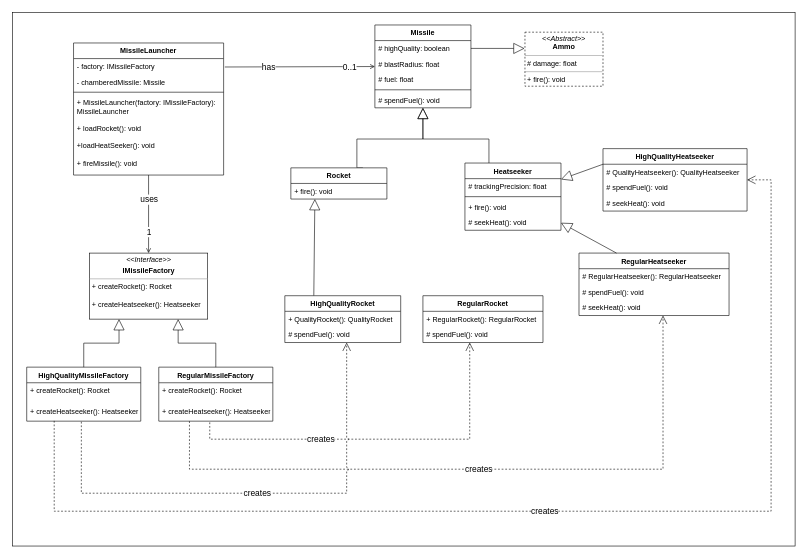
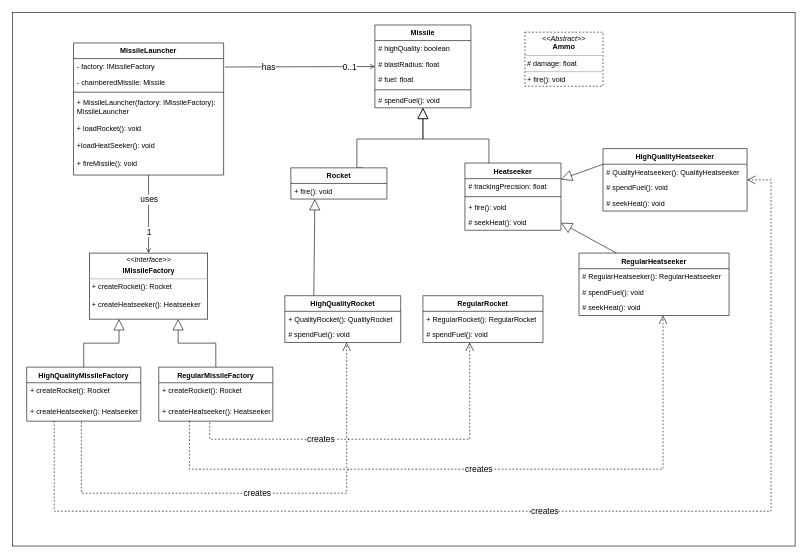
  <mxCell id="0" />
  <mxCell id="1" parent="0" />
  <mxCell id="2" value="" style="rounded=0;whiteSpace=wrap;html=1;" parent="1" vertex="1"><mxGeometry x="20" y="20" width="1304" height="889" as="geometry" /></mxCell>
  <mxCell id="3" style="edgeStyle=orthogonalEdgeStyle;rounded=0;orthogonalLoop=1;jettySize=auto;html=1;entryX=0.5;entryY=0;entryDx=0;entryDy=0;endArrow=open;endFill=0;fontSize=14;" parent="1" source="6" target="11" edge="1"><mxGeometry relative="1" as="geometry" /></mxCell>
  <mxCell id="4" value="&lt;font style=&quot;font-size: 14px;&quot;&gt;uses&lt;/font&gt;" style="edgeLabel;html=1;align=center;verticalAlign=middle;resizable=0;points=[];" parent="3" vertex="1" connectable="0"><mxGeometry x="-0.262" y="3" relative="1" as="geometry"><mxPoint x="-3" y="-8" as="offset" /></mxGeometry></mxCell>
  <mxCell id="5" value="&lt;font style=&quot;font-size: 14px;&quot;&gt;1&lt;/font&gt;" style="edgeLabel;html=1;align=center;verticalAlign=middle;resizable=0;points=[];" parent="3" vertex="1" connectable="0"><mxGeometry x="0.604" y="2" relative="1" as="geometry"><mxPoint x="-2" y="-10" as="offset" /></mxGeometry></mxCell>
  <mxCell id="6" value="MissileLauncher" style="swimlane;fontStyle=1;align=center;verticalAlign=top;childLayout=stackLayout;horizontal=1;startSize=26;horizontalStack=0;resizeParent=1;resizeParentMax=0;resizeLast=0;collapsible=1;marginBottom=0;" parent="1" vertex="1"><mxGeometry x="122" y="71" width="250" height="220" as="geometry" /></mxCell>
  <mxCell id="7" value="- factory: IMissileFactory" style="text;strokeColor=none;fillColor=none;align=left;verticalAlign=top;spacingLeft=4;spacingRight=4;overflow=hidden;rotatable=0;points=[[0,0.5],[1,0.5]];portConstraint=eastwest;" parent="6" vertex="1"><mxGeometry y="26" width="250" height="26" as="geometry" /></mxCell>
  <mxCell id="8" value="- chamberedMissile: Missile" style="text;strokeColor=none;fillColor=none;align=left;verticalAlign=top;spacingLeft=4;spacingRight=4;overflow=hidden;rotatable=0;points=[[0,0.5],[1,0.5]];portConstraint=eastwest;" parent="6" vertex="1"><mxGeometry y="52" width="250" height="26" as="geometry" /></mxCell>
  <mxCell id="9" value="" style="line;strokeWidth=1;fillColor=none;align=left;verticalAlign=middle;spacingTop=-1;spacingLeft=3;spacingRight=3;rotatable=0;labelPosition=right;points=[];portConstraint=eastwest;strokeColor=inherit;" parent="6" vertex="1"><mxGeometry y="78" width="250" height="8" as="geometry" /></mxCell>
  <mxCell id="10" value="+ MissileLauncher(factory: IMissileFactory): MissileLauncher&#10;&#10;+ loadRocket(): void&#10;&#10;+loadHeatSeeker(): void&#10;&#10;+ fireMissile(): void" style="text;strokeColor=none;fillColor=none;align=left;verticalAlign=top;spacingLeft=4;spacingRight=4;overflow=hidden;rotatable=0;points=[[0,0.5],[1,0.5]];portConstraint=eastwest;whiteSpace=wrap;" parent="6" vertex="1"><mxGeometry y="86" width="250" height="134" as="geometry" /></mxCell>
  <mxCell id="11" value="&lt;p style=&quot;margin:0px;margin-top:4px;text-align:center;&quot;&gt;&lt;i&gt;&amp;lt;&amp;lt;Interface&amp;gt;&amp;gt;&lt;/i&gt;&lt;/p&gt;&lt;p style=&quot;margin:0px;margin-top:4px;text-align:center;&quot;&gt;&lt;b&gt;IMissileFactory&lt;/b&gt;&lt;/p&gt;&lt;hr size=&quot;1&quot;&gt;&lt;p style=&quot;margin:0px;margin-left:4px;&quot;&gt;&lt;span style=&quot;background-color: initial;&quot;&gt;+ createRocket(): Rocket&lt;/span&gt;&lt;br&gt;&lt;/p&gt;&lt;p style=&quot;margin:0px;margin-left:4px;&quot;&gt;&lt;span style=&quot;background-color: initial;&quot;&gt;&lt;br&gt;&lt;/span&gt;&lt;/p&gt;&lt;p style=&quot;margin:0px;margin-left:4px;&quot;&gt;+ createHeatseeker(): Heatseeker&lt;/p&gt;" style="verticalAlign=top;align=left;overflow=fill;fontSize=12;fontFamily=Helvetica;html=1;" parent="1" vertex="1"><mxGeometry x="148.5" y="421" width="197" height="110" as="geometry" /></mxCell>
  <mxCell id="12" style="rounded=0;orthogonalLoop=1;jettySize=auto;html=1;endArrow=open;endFill=0;fontSize=14;" parent="1" target="46" edge="1"><mxGeometry relative="1" as="geometry"><mxPoint x="374" y="111" as="sourcePoint" /><mxPoint x="604" y="111" as="targetPoint" /></mxGeometry></mxCell>
  <mxCell id="13" value="&lt;font style=&quot;font-size: 14px;&quot;&gt;has&lt;/font&gt;" style="edgeLabel;html=1;align=center;verticalAlign=middle;resizable=0;points=[];" parent="12" vertex="1" connectable="0"><mxGeometry x="-0.316" relative="1" as="geometry"><mxPoint x="-13" as="offset" /></mxGeometry></mxCell>
  <mxCell id="14" value="&lt;font style=&quot;font-size: 14px;&quot;&gt;0..1&lt;/font&gt;" style="edgeLabel;html=1;align=center;verticalAlign=middle;resizable=0;points=[];" parent="12" vertex="1" connectable="0"><mxGeometry x="0.843" relative="1" as="geometry"><mxPoint x="-22" as="offset" /></mxGeometry></mxCell>
  <mxCell id="15" value="HighQualityMissileFactory" style="swimlane;fontStyle=1;align=center;verticalAlign=top;childLayout=stackLayout;horizontal=1;startSize=26;horizontalStack=0;resizeParent=1;resizeParentMax=0;resizeLast=0;collapsible=1;marginBottom=0;" parent="1" vertex="1"><mxGeometry x="44" y="611" width="190" height="90" as="geometry" /></mxCell>
  <mxCell id="16" value="+ createRocket(): Rocket" style="text;strokeColor=none;fillColor=none;align=left;verticalAlign=top;spacingLeft=4;spacingRight=4;overflow=hidden;rotatable=0;points=[[0,0.5],[1,0.5]];portConstraint=eastwest;" parent="15" vertex="1"><mxGeometry y="26" width="190" height="34" as="geometry" /></mxCell>
  <mxCell id="17" value="+ createHeatseeker(): Heatseeker" style="text;strokeColor=none;fillColor=none;align=left;verticalAlign=top;spacingLeft=4;spacingRight=4;overflow=hidden;rotatable=0;points=[[0,0.5],[1,0.5]];portConstraint=eastwest;" parent="15" vertex="1"><mxGeometry y="60" width="190" height="30" as="geometry" /></mxCell>
  <mxCell id="18" value="RegularMissileFactory" style="swimlane;fontStyle=1;align=center;verticalAlign=top;childLayout=stackLayout;horizontal=1;startSize=26;horizontalStack=0;resizeParent=1;resizeParentMax=0;resizeLast=0;collapsible=1;marginBottom=0;" parent="1" vertex="1"><mxGeometry x="264" y="611" width="190" height="90" as="geometry" /></mxCell>
  <mxCell id="19" value="+ createRocket(): Rocket&#10;" style="text;strokeColor=none;fillColor=none;align=left;verticalAlign=top;spacingLeft=4;spacingRight=4;overflow=hidden;rotatable=0;points=[[0,0.5],[1,0.5]];portConstraint=eastwest;" parent="18" vertex="1"><mxGeometry y="26" width="190" height="34" as="geometry" /></mxCell>
  <mxCell id="20" value="+ createHeatseeker(): Heatseeker" style="text;strokeColor=none;fillColor=none;align=left;verticalAlign=top;spacingLeft=4;spacingRight=4;overflow=hidden;rotatable=0;points=[[0,0.5],[1,0.5]];portConstraint=eastwest;" parent="18" vertex="1"><mxGeometry y="60" width="190" height="30" as="geometry" /></mxCell>
  <mxCell id="21" value="" style="endArrow=block;endSize=16;endFill=0;html=1;rounded=0;exitX=0.5;exitY=0;exitDx=0;exitDy=0;entryX=0.25;entryY=1;entryDx=0;entryDy=0;edgeStyle=orthogonalEdgeStyle;" parent="1" source="15" target="11" edge="1"><mxGeometry width="160" relative="1" as="geometry"><mxPoint x="212" y="491" as="sourcePoint" /><mxPoint x="372" y="491" as="targetPoint" /></mxGeometry></mxCell>
  <mxCell id="22" value="" style="endArrow=block;endSize=16;endFill=0;html=1;rounded=0;exitX=0.5;exitY=0;exitDx=0;exitDy=0;entryX=0.75;entryY=1;entryDx=0;entryDy=0;edgeStyle=orthogonalEdgeStyle;" parent="1" source="18" target="11" edge="1"><mxGeometry width="160" relative="1" as="geometry"><mxPoint x="212" y="491" as="sourcePoint" /><mxPoint x="372" y="491" as="targetPoint" /></mxGeometry></mxCell>
  <mxCell id="23" value="&lt;p style=&quot;margin:0px;margin-top:4px;text-align:center;&quot;&gt;&lt;i&gt;&amp;lt;&amp;lt;Abstract&amp;gt;&amp;gt;&lt;/i&gt;&lt;br&gt;&lt;b&gt;Ammo&lt;/b&gt;&lt;/p&gt;&lt;hr size=&quot;1&quot;&gt;&lt;p style=&quot;margin:0px;margin-left:4px;&quot;&gt;# damage: float&lt;/p&gt;&lt;hr size=&quot;1&quot;&gt;&lt;p style=&quot;margin:0px;margin-left:4px;&quot;&gt;+ fire(): void&lt;/p&gt;" style="verticalAlign=top;align=left;overflow=fill;fontSize=12;fontFamily=Helvetica;html=1;dashed=1;" parent="1" vertex="1"><mxGeometry x="874" y="53" width="130" height="90" as="geometry" /></mxCell>
  <mxCell id="24" value="RegularRocket" style="swimlane;fontStyle=1;align=center;verticalAlign=top;childLayout=stackLayout;horizontal=1;startSize=26;horizontalStack=0;resizeParent=1;resizeParentMax=0;resizeLast=0;collapsible=1;marginBottom=0;" parent="1" vertex="1"><mxGeometry x="704" y="492" width="200" height="78" as="geometry"><mxRectangle x="690" y="530" width="130" height="30" as="alternateBounds" /></mxGeometry></mxCell>
  <mxCell id="25" value="+ RegularRocket(): RegularRocket" style="text;strokeColor=none;fillColor=none;align=left;verticalAlign=top;spacingLeft=4;spacingRight=4;overflow=hidden;rotatable=0;points=[[0,0.5],[1,0.5]];portConstraint=eastwest;" parent="24" vertex="1"><mxGeometry y="26" width="200" height="26" as="geometry" /></mxCell>
  <mxCell id="26" value="# spendFuel(): void" style="text;strokeColor=none;fillColor=none;align=left;verticalAlign=top;spacingLeft=4;spacingRight=4;overflow=hidden;rotatable=0;points=[[0,0.5],[1,0.5]];portConstraint=eastwest;" parent="24" vertex="1"><mxGeometry y="52" width="200" height="26" as="geometry" /></mxCell>
  <mxCell id="27" value="" style="endArrow=block;endSize=16;endFill=0;html=1;rounded=0;exitX=0.25;exitY=0;exitDx=0;exitDy=0;entryX=0.25;entryY=1;entryDx=0;entryDy=0;" parent="1" source="28" target="59" edge="1"><mxGeometry width="160" relative="1" as="geometry"><mxPoint x="782" y="511" as="sourcePoint" /><mxPoint x="534" y="331" as="targetPoint" /></mxGeometry></mxCell>
  <mxCell id="28" value="HighQualityRocket" style="swimlane;fontStyle=1;align=center;verticalAlign=top;childLayout=stackLayout;horizontal=1;startSize=26;horizontalStack=0;resizeParent=1;resizeParentMax=0;resizeLast=0;collapsible=1;marginBottom=0;" parent="1" vertex="1"><mxGeometry x="474" y="492" width="193" height="78" as="geometry" /></mxCell>
  <mxCell id="29" value="+ QualityRocket(): QualityRocket" style="text;strokeColor=none;fillColor=none;align=left;verticalAlign=top;spacingLeft=4;spacingRight=4;overflow=hidden;rotatable=0;points=[[0,0.5],[1,0.5]];portConstraint=eastwest;" parent="28" vertex="1"><mxGeometry y="26" width="193" height="26" as="geometry" /></mxCell>
  <mxCell id="30" value="# spendFuel(): void" style="text;strokeColor=none;fillColor=none;align=left;verticalAlign=top;spacingLeft=4;spacingRight=4;overflow=hidden;rotatable=0;points=[[0,0.5],[1,0.5]];portConstraint=eastwest;" parent="28" vertex="1"><mxGeometry y="52" width="193" height="26" as="geometry" /></mxCell>
- <mxCell id="31" value="" style="endArrow=block;endSize=16;endFill=0;html=1;rounded=0;entryX=-0.005;entryY=0.301;entryDx=0;entryDy=0;entryPerimeter=0;" parent="1" source="47" target="23" edge="1"><mxGeometry width="160" relative="1" as="geometry"><mxPoint x="794" y="111" as="sourcePoint" /><mxPoint x="944" y="181" as="targetPoint" /></mxGeometry></mxCell>
  <mxCell id="32" value="HighQualityHeatseeker" style="swimlane;fontStyle=1;align=center;verticalAlign=top;childLayout=stackLayout;horizontal=1;startSize=26;horizontalStack=0;resizeParent=1;resizeParentMax=0;resizeLast=0;collapsible=1;marginBottom=0;" parent="1" vertex="1"><mxGeometry x="1004" y="247" width="240" height="104" as="geometry" /></mxCell>
  <mxCell id="33" value="# QualityHeatseeker(): QualityHeatseeker" style="text;strokeColor=none;fillColor=none;align=left;verticalAlign=top;spacingLeft=4;spacingRight=4;overflow=hidden;rotatable=0;points=[[0,0.5],[1,0.5]];portConstraint=eastwest;" parent="32" vertex="1"><mxGeometry y="26" width="240" height="26" as="geometry" /></mxCell>
  <mxCell id="34" value="# spendFuel(): void" style="text;strokeColor=none;fillColor=none;align=left;verticalAlign=top;spacingLeft=4;spacingRight=4;overflow=hidden;rotatable=0;points=[[0,0.5],[1,0.5]];portConstraint=eastwest;" parent="32" vertex="1"><mxGeometry y="52" width="240" height="26" as="geometry" /></mxCell>
  <mxCell id="35" value="# seekHeat(): void" style="text;strokeColor=none;fillColor=none;align=left;verticalAlign=top;spacingLeft=4;spacingRight=4;overflow=hidden;rotatable=0;points=[[0,0.5],[1,0.5]];portConstraint=eastwest;" parent="32" vertex="1"><mxGeometry y="78" width="240" height="26" as="geometry" /></mxCell>
  <mxCell id="36" value="RegularHeatseeker" style="swimlane;fontStyle=1;align=center;verticalAlign=top;childLayout=stackLayout;horizontal=1;startSize=26;horizontalStack=0;resizeParent=1;resizeParentMax=0;resizeLast=0;collapsible=1;marginBottom=0;" parent="1" vertex="1"><mxGeometry x="964" y="421" width="250" height="104" as="geometry" /></mxCell>
  <mxCell id="37" value="# RegularHeatseeker(): RegularHeatseeker" style="text;strokeColor=none;fillColor=none;align=left;verticalAlign=top;spacingLeft=4;spacingRight=4;overflow=hidden;rotatable=0;points=[[0,0.5],[1,0.5]];portConstraint=eastwest;" parent="36" vertex="1"><mxGeometry y="26" width="250" height="26" as="geometry" /></mxCell>
  <mxCell id="38" value="# spendFuel(): void" style="text;strokeColor=none;fillColor=none;align=left;verticalAlign=top;spacingLeft=4;spacingRight=4;overflow=hidden;rotatable=0;points=[[0,0.5],[1,0.5]];portConstraint=eastwest;" parent="36" vertex="1"><mxGeometry y="52" width="250" height="26" as="geometry" /></mxCell>
  <mxCell id="39" value="# seekHeat(): void" style="text;strokeColor=none;fillColor=none;align=left;verticalAlign=top;spacingLeft=4;spacingRight=4;overflow=hidden;rotatable=0;points=[[0,0.5],[1,0.5]];portConstraint=eastwest;" parent="36" vertex="1"><mxGeometry y="78" width="250" height="26" as="geometry" /></mxCell>
  <mxCell id="40" value="" style="endArrow=block;endSize=16;endFill=0;html=1;rounded=0;jumpStyle=arc;exitX=0;exitY=0.25;exitDx=0;exitDy=0;" parent="1" source="32" target="52" edge="1"><mxGeometry width="160" relative="1" as="geometry"><mxPoint x="1024" y="210" as="sourcePoint" /><mxPoint x="936" y="303.5" as="targetPoint" /></mxGeometry></mxCell>
  <mxCell id="41" value="" style="endArrow=block;endSize=16;endFill=0;html=1;rounded=0;jumpStyle=arc;exitX=0.25;exitY=0;exitDx=0;exitDy=0;" parent="1" source="36" target="52" edge="1"><mxGeometry width="160" relative="1" as="geometry"><mxPoint x="704" y="421" as="sourcePoint" /><mxPoint x="936" y="388.5" as="targetPoint" /></mxGeometry></mxCell>
  <mxCell id="42" value="creates" style="endArrow=open;endSize=12;dashed=1;html=1;rounded=0;jumpStyle=none;exitX=0.447;exitY=1.067;exitDx=0;exitDy=0;exitPerimeter=0;edgeStyle=orthogonalEdgeStyle;fontSize=14;" parent="1" source="20" target="24" edge="1"><mxGeometry x="-0.315" width="160" relative="1" as="geometry"><mxPoint x="594" y="511" as="sourcePoint" /><mxPoint x="754" y="511" as="targetPoint" /><Array as="points"><mxPoint x="349" y="731" /><mxPoint x="782" y="731" /></Array><mxPoint as="offset" /></mxGeometry></mxCell>
  <mxCell id="43" value="creates" style="endArrow=open;endSize=12;dashed=1;html=1;rounded=0;jumpStyle=arc;exitX=0.269;exitY=1.002;exitDx=0;exitDy=0;exitPerimeter=0;edgeStyle=orthogonalEdgeStyle;fontSize=14;" parent="1" source="20" target="36" edge="1"><mxGeometry width="160" relative="1" as="geometry"><mxPoint x="494" y="461" as="sourcePoint" /><mxPoint x="654" y="461" as="targetPoint" /><Array as="points"><mxPoint x="315" y="781" /><mxPoint x="1104" y="781" /></Array></mxGeometry></mxCell>
  <mxCell id="44" value="creates" style="endArrow=open;endSize=12;dashed=1;html=1;rounded=0;jumpStyle=arc;exitX=0.479;exitY=1.033;exitDx=0;exitDy=0;exitPerimeter=0;edgeStyle=orthogonalEdgeStyle;fontSize=14;" parent="1" source="17" target="28" edge="1"><mxGeometry x="0.015" width="160" relative="1" as="geometry"><mxPoint x="594" y="511" as="sourcePoint" /><mxPoint x="754" y="511" as="targetPoint" /><Array as="points"><mxPoint x="135" y="821" /><mxPoint x="577" y="821" /></Array><mxPoint as="offset" /></mxGeometry></mxCell>
  <mxCell id="45" value="creates" style="endArrow=open;endSize=12;dashed=1;html=1;rounded=0;jumpStyle=arc;exitX=0.241;exitY=0.983;exitDx=0;exitDy=0;exitPerimeter=0;edgeStyle=orthogonalEdgeStyle;fontSize=14;" parent="1" source="17" target="32" edge="1"><mxGeometry width="160" relative="1" as="geometry"><mxPoint x="544" y="611" as="sourcePoint" /><mxPoint x="704" y="611" as="targetPoint" /><Array as="points"><mxPoint x="90" y="851" /><mxPoint x="1284" y="851" /><mxPoint x="1284" y="299" /></Array><mxPoint as="offset" /></mxGeometry></mxCell>
  <mxCell id="46" value="Missile" style="swimlane;fontStyle=1;align=center;verticalAlign=top;childLayout=stackLayout;horizontal=1;startSize=26;horizontalStack=0;resizeParent=1;resizeParentMax=0;resizeLast=0;collapsible=1;marginBottom=0;" parent="1" vertex="1"><mxGeometry x="624" y="41" width="160" height="138" as="geometry" /></mxCell>
  <mxCell id="47" value="# highQuality: boolean" style="text;strokeColor=none;fillColor=none;align=left;verticalAlign=top;spacingLeft=4;spacingRight=4;overflow=hidden;rotatable=0;points=[[0,0.5],[1,0.5]];portConstraint=eastwest;" parent="46" vertex="1"><mxGeometry y="26" width="160" height="26" as="geometry" /></mxCell>
  <mxCell id="48" value="# blastRadius: float" style="text;strokeColor=none;fillColor=none;align=left;verticalAlign=top;spacingLeft=4;spacingRight=4;overflow=hidden;rotatable=0;points=[[0,0.5],[1,0.5]];portConstraint=eastwest;" vertex="1" parent="46"><mxGeometry y="52" width="160" height="26" as="geometry" /></mxCell>
  <mxCell id="49" value="# fuel: float" style="text;strokeColor=none;fillColor=none;align=left;verticalAlign=top;spacingLeft=4;spacingRight=4;overflow=hidden;rotatable=0;points=[[0,0.5],[1,0.5]];portConstraint=eastwest;" parent="46" vertex="1"><mxGeometry y="78" width="160" height="26" as="geometry" /></mxCell>
  <mxCell id="50" value="" style="line;strokeWidth=1;fillColor=none;align=left;verticalAlign=middle;spacingTop=-1;spacingLeft=3;spacingRight=3;rotatable=0;labelPosition=right;points=[];portConstraint=eastwest;strokeColor=inherit;" parent="46" vertex="1"><mxGeometry y="104" width="160" height="8" as="geometry" /></mxCell>
  <mxCell id="51" value="# spendFuel(): void" style="text;strokeColor=none;fillColor=none;align=left;verticalAlign=top;spacingLeft=4;spacingRight=4;overflow=hidden;rotatable=0;points=[[0,0.5],[1,0.5]];portConstraint=eastwest;" parent="46" vertex="1"><mxGeometry y="112" width="160" height="26" as="geometry" /></mxCell>
  <mxCell id="52" value="Heatseeker" style="swimlane;fontStyle=1;align=center;verticalAlign=top;childLayout=stackLayout;horizontal=1;startSize=26;horizontalStack=0;resizeParent=1;resizeParentMax=0;resizeLast=0;collapsible=1;marginBottom=0;" parent="1" vertex="1"><mxGeometry x="774" y="271" width="160" height="112" as="geometry" /></mxCell>
  <mxCell id="53" value="# trackingPrecision: float" style="text;strokeColor=none;fillColor=none;align=left;verticalAlign=top;spacingLeft=4;spacingRight=4;overflow=hidden;rotatable=0;points=[[0,0.5],[1,0.5]];portConstraint=eastwest;" parent="52" vertex="1"><mxGeometry y="26" width="160" height="26" as="geometry" /></mxCell>
  <mxCell id="54" value="" style="line;strokeWidth=1;fillColor=none;align=left;verticalAlign=middle;spacingTop=-1;spacingLeft=3;spacingRight=3;rotatable=0;labelPosition=right;points=[];portConstraint=eastwest;strokeColor=inherit;" parent="52" vertex="1"><mxGeometry y="52" width="160" height="8" as="geometry" /></mxCell>
  <mxCell id="55" value="+ fire(): void" style="text;strokeColor=none;fillColor=none;align=left;verticalAlign=top;spacingLeft=4;spacingRight=4;overflow=hidden;rotatable=0;points=[[0,0.5],[1,0.5]];portConstraint=eastwest;" parent="52" vertex="1"><mxGeometry y="60" width="160" height="26" as="geometry" /></mxCell>
  <mxCell id="56" value="# seekHeat(): void" style="text;strokeColor=none;fillColor=none;align=left;verticalAlign=top;spacingLeft=4;spacingRight=4;overflow=hidden;rotatable=0;points=[[0,0.5],[1,0.5]];portConstraint=eastwest;" parent="52" vertex="1"><mxGeometry y="86" width="160" height="26" as="geometry" /></mxCell>
  <mxCell id="57" value="" style="endArrow=block;endSize=16;endFill=0;html=1;rounded=0;exitX=0.25;exitY=0;exitDx=0;exitDy=0;edgeStyle=orthogonalEdgeStyle;" parent="1" source="52" target="46" edge="1"><mxGeometry width="160" relative="1" as="geometry"><mxPoint x="514" y="301" as="sourcePoint" /><mxPoint x="674" y="301" as="targetPoint" /><Array as="points"><mxPoint x="814" y="231" /><mxPoint x="704" y="231" /></Array></mxGeometry></mxCell>
  <mxCell id="58" value="" style="endArrow=block;endSize=16;endFill=0;html=1;rounded=0;exitX=0.75;exitY=0;exitDx=0;exitDy=0;edgeStyle=orthogonalEdgeStyle;" parent="1" source="59" target="46" edge="1"><mxGeometry width="160" relative="1" as="geometry"><mxPoint x="611" y="291" as="sourcePoint" /><mxPoint x="674" y="301" as="targetPoint" /><Array as="points"><mxPoint x="594" y="231" /><mxPoint x="704" y="231" /></Array></mxGeometry></mxCell>
  <mxCell id="59" value="Rocket" style="swimlane;fontStyle=1;align=center;verticalAlign=top;childLayout=stackLayout;horizontal=1;startSize=26;horizontalStack=0;resizeParent=1;resizeParentMax=0;resizeLast=0;collapsible=1;marginBottom=0;" parent="1" vertex="1"><mxGeometry x="484" y="279" width="160" height="52" as="geometry" /></mxCell>
  <mxCell id="60" value="+ fire(): void" style="text;strokeColor=none;fillColor=none;align=left;verticalAlign=top;spacingLeft=4;spacingRight=4;overflow=hidden;rotatable=0;points=[[0,0.5],[1,0.5]];portConstraint=eastwest;" parent="59" vertex="1"><mxGeometry y="26" width="160" height="26" as="geometry" /></mxCell>
